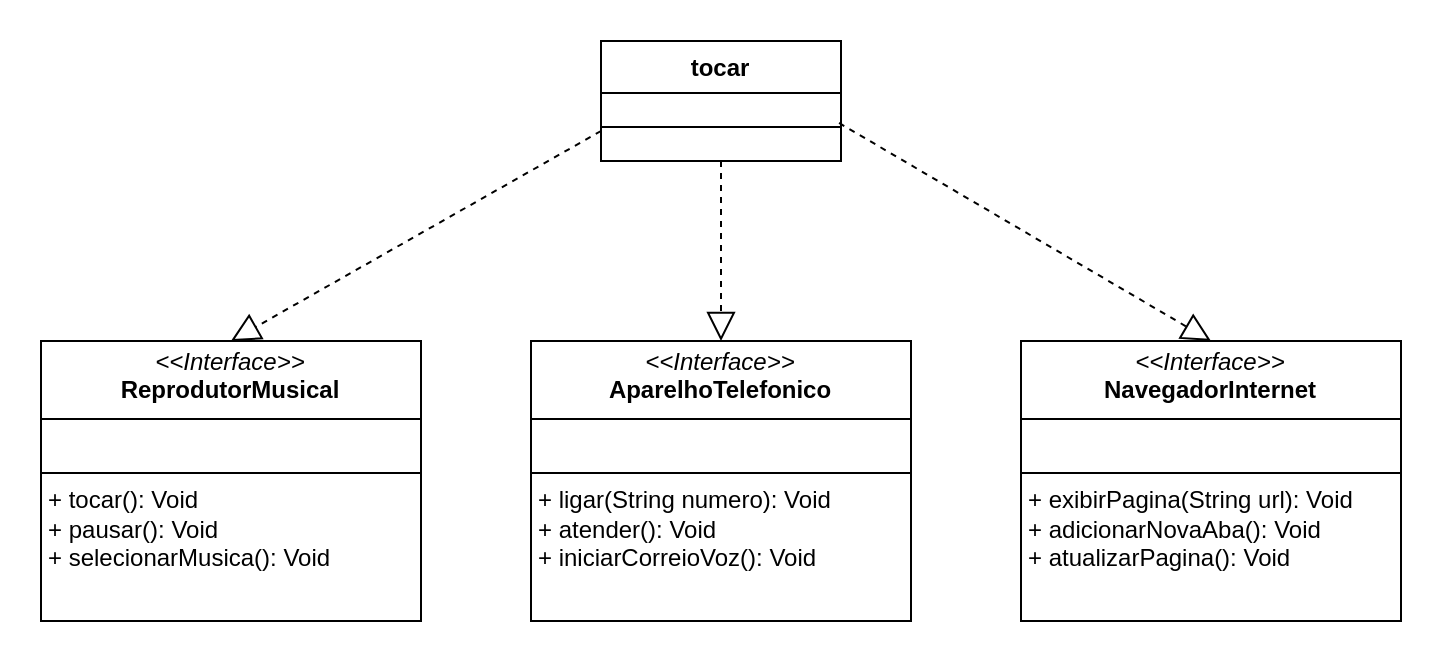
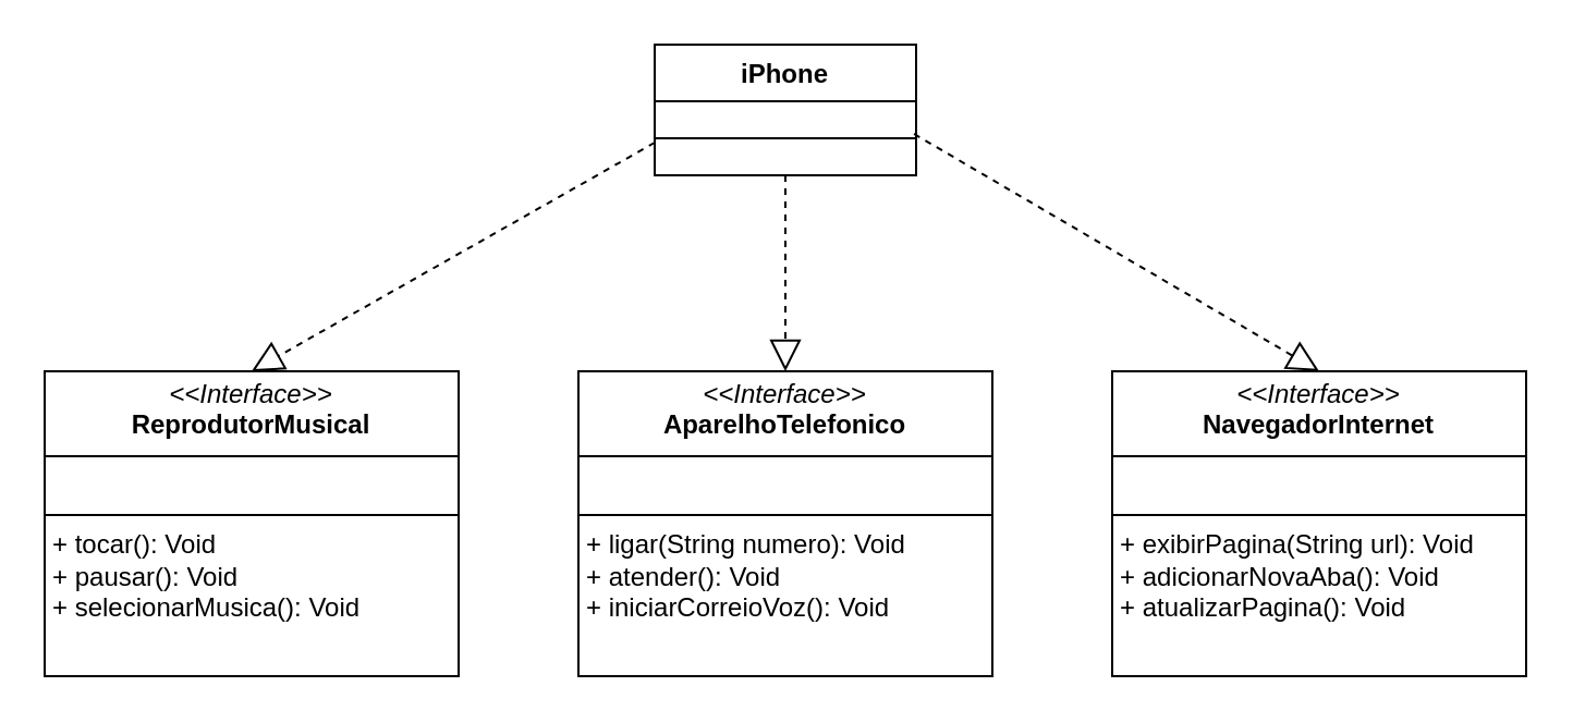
  <mxCell id="0" />
  <mxCell id="1" parent="0" />
- <mxCell id="2" value="tocar" style="swimlane;fontStyle=1;align=center;verticalAlign=top;childLayout=stackLayout;horizontal=1;startSize=26;horizontalStack=0;resizeParent=1;resizeParentMax=0;resizeLast=0;collapsible=1;marginBottom=0;whiteSpace=wrap;html=1;" vertex="1" parent="1"><mxGeometry x="300" y="20" width="120" height="60" as="geometry"><mxRectangle x="340" y="210" width="80" height="30" as="alternateBounds" /></mxGeometry></mxCell>
+ <mxCell id="2" value="iPhone" style="swimlane;fontStyle=1;align=center;verticalAlign=top;childLayout=stackLayout;horizontal=1;startSize=26;horizontalStack=0;resizeParent=1;resizeParentMax=0;resizeLast=0;collapsible=1;marginBottom=0;whiteSpace=wrap;html=1;" vertex="1" parent="1"><mxGeometry x="300" y="20" width="120" height="60" as="geometry"><mxRectangle x="340" y="210" width="80" height="30" as="alternateBounds" /></mxGeometry></mxCell>
  <mxCell id="3" value="" style="line;strokeWidth=1;fillColor=none;align=left;verticalAlign=middle;spacingTop=-1;spacingLeft=3;spacingRight=3;rotatable=0;labelPosition=right;points=[];portConstraint=eastwest;strokeColor=inherit;" vertex="1" parent="2"><mxGeometry y="26" width="120" height="34" as="geometry" /></mxCell>
  <mxCell id="4" value="&lt;p style=&quot;margin:0px;margin-top:4px;text-align:center;&quot;&gt;&lt;i&gt;&amp;lt;&amp;lt;Interface&amp;gt;&amp;gt;&lt;/i&gt;&lt;br&gt;&lt;b&gt;NavegadorInternet&lt;/b&gt;&lt;/p&gt;&lt;hr size=&quot;1&quot; style=&quot;border-style:solid;&quot;&gt;&lt;p style=&quot;margin:0px;margin-left:4px;&quot;&gt;&lt;br&gt;&lt;/p&gt;&lt;hr size=&quot;1&quot; style=&quot;border-style:solid;&quot;&gt;&lt;p style=&quot;margin:0px;margin-left:4px;&quot;&gt;+ exibirPagina(String url): Void&lt;br&gt;+ adicionarNovaAba(): Void&lt;/p&gt;&lt;p style=&quot;margin:0px;margin-left:4px;&quot;&gt;+ atualizarPagina(): Void&lt;/p&gt;" style="verticalAlign=top;align=left;overflow=fill;html=1;whiteSpace=wrap;" vertex="1" parent="1"><mxGeometry x="510" y="170" width="190" height="140" as="geometry" /></mxCell>
  <mxCell id="5" value="&lt;p style=&quot;margin:0px;margin-top:4px;text-align:center;&quot;&gt;&lt;i&gt;&amp;lt;&amp;lt;Interface&amp;gt;&amp;gt;&lt;/i&gt;&lt;br&gt;&lt;b&gt;ReprodutorMusical&lt;/b&gt;&lt;/p&gt;&lt;hr size=&quot;1&quot; style=&quot;border-style:solid;&quot;&gt;&lt;p style=&quot;margin:0px;margin-left:4px;&quot;&gt;&lt;br&gt;&lt;/p&gt;&lt;hr size=&quot;1&quot; style=&quot;border-style:solid;&quot;&gt;&lt;p style=&quot;margin:0px;margin-left:4px;&quot;&gt;+ tocar(): Void&lt;br&gt;+ pausar(): Void&lt;/p&gt;&lt;p style=&quot;margin:0px;margin-left:4px;&quot;&gt;+ selecionarMusica(): Void&lt;/p&gt;" style="verticalAlign=top;align=left;overflow=fill;html=1;whiteSpace=wrap;" vertex="1" parent="1"><mxGeometry x="20" y="170" width="190" height="140" as="geometry" /></mxCell>
  <mxCell id="6" value="&lt;p style=&quot;margin:0px;margin-top:4px;text-align:center;&quot;&gt;&lt;i&gt;&amp;lt;&amp;lt;Interface&amp;gt;&amp;gt;&lt;/i&gt;&lt;br&gt;&lt;b&gt;AparelhoTelefonico&lt;/b&gt;&lt;/p&gt;&lt;hr size=&quot;1&quot; style=&quot;border-style:solid;&quot;&gt;&lt;p style=&quot;margin:0px;margin-left:4px;&quot;&gt;&lt;br&gt;&lt;/p&gt;&lt;hr size=&quot;1&quot; style=&quot;border-style:solid;&quot;&gt;&lt;p style=&quot;margin:0px;margin-left:4px;&quot;&gt;+ ligar(String numero): Void&lt;br&gt;+ atender(): Void&lt;/p&gt;&lt;p style=&quot;margin:0px;margin-left:4px;&quot;&gt;+ iniciarCorreioVoz(): Void&lt;/p&gt;" style="verticalAlign=top;align=left;overflow=fill;html=1;whiteSpace=wrap;" vertex="1" parent="1"><mxGeometry x="265" y="170" width="190" height="140" as="geometry" /></mxCell>
  <mxCell id="7" value="" style="endArrow=block;dashed=1;endFill=0;endSize=12;html=1;rounded=0;exitX=0.5;exitY=1;exitDx=0;exitDy=0;entryX=0.5;entryY=0;entryDx=0;entryDy=0;" edge="1" parent="1" source="2" target="6"><mxGeometry width="160" relative="1" as="geometry"><mxPoint x="270" y="220" as="sourcePoint" /><mxPoint x="430" y="220" as="targetPoint" /></mxGeometry></mxCell>
  <mxCell id="8" value="" style="endArrow=block;dashed=1;endFill=0;endSize=12;html=1;rounded=0;entryX=0.5;entryY=0;entryDx=0;entryDy=0;exitX=0;exitY=0.75;exitDx=0;exitDy=0;" edge="1" parent="1" source="2" target="5"><mxGeometry width="160" relative="1" as="geometry"><mxPoint x="270" y="40" as="sourcePoint" /><mxPoint x="430" y="220" as="targetPoint" /></mxGeometry></mxCell>
  <mxCell id="9" value="" style="endArrow=block;dashed=1;endFill=0;endSize=12;html=1;rounded=0;entryX=0.5;entryY=0;entryDx=0;entryDy=0;exitX=0.992;exitY=0.441;exitDx=0;exitDy=0;exitPerimeter=0;" edge="1" parent="1" source="3" target="4"><mxGeometry width="160" relative="1" as="geometry"><mxPoint x="440" y="60" as="sourcePoint" /><mxPoint x="430" y="220" as="targetPoint" /></mxGeometry></mxCell>
